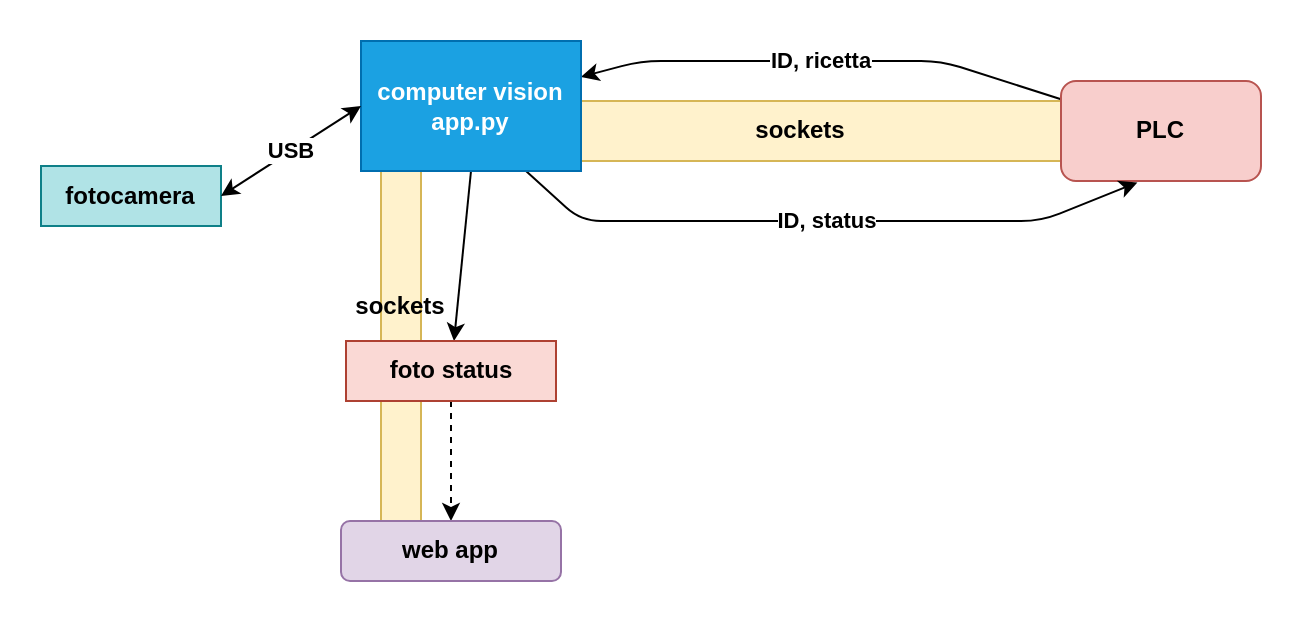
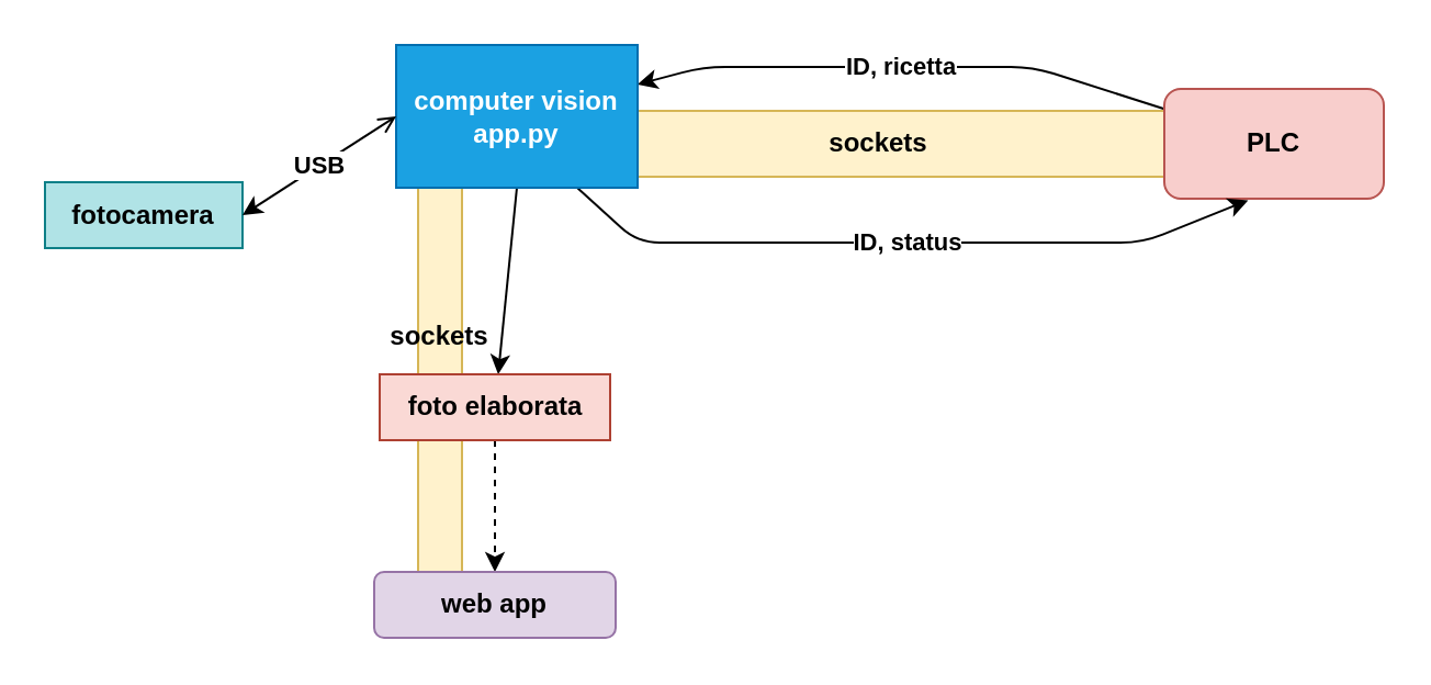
  <mxCell id="0" />
  <mxCell id="1" parent="0" />
  <mxCell id="2" value="&lt;b&gt;sockets&lt;/b&gt;" style="rounded=0;whiteSpace=wrap;html=1;fillColor=#fff2cc;strokeColor=#d6b656;" parent="1" vertex="1"><mxGeometry x="190" y="45" width="20" height="215" as="geometry" /></mxCell>
  <mxCell id="3" value="&lt;b&gt;sockets&lt;/b&gt;" style="rounded=0;whiteSpace=wrap;html=1;fillColor=#fff2cc;strokeColor=#d6b656;" parent="1" vertex="1"><mxGeometry x="230" y="50" width="340" height="30" as="geometry" /></mxCell>
  <mxCell id="4" value="ID, ricetta" style="edgeStyle=none;html=1;fontStyle=1" parent="1" source="5" target="8" edge="1"><mxGeometry x="0.008" relative="1" as="geometry"><Array as="points"><mxPoint x="470" y="30" /><mxPoint x="320" y="30" /></Array><mxPoint as="offset" /></mxGeometry></mxCell>
  <mxCell id="5" value="&lt;b&gt;PLC&lt;/b&gt;" style="rounded=1;whiteSpace=wrap;html=1;fillColor=#f8cecc;strokeColor=#b85450;" parent="1" vertex="1"><mxGeometry x="530" y="40" width="100" height="50" as="geometry" /></mxCell>
  <mxCell id="6" value="&lt;b&gt;ID, status&lt;/b&gt;" style="edgeStyle=none;html=1;exitX=0.75;exitY=1;exitDx=0;exitDy=0;entryX=0.382;entryY=1.014;entryDx=0;entryDy=0;entryPerimeter=0;" parent="1" source="8" target="5" edge="1"><mxGeometry relative="1" as="geometry"><Array as="points"><mxPoint x="290" y="110" /><mxPoint x="520" y="110" /></Array></mxGeometry></mxCell>
  <mxCell id="7" style="edgeStyle=none;html=1;exitX=0.5;exitY=1;exitDx=0;exitDy=0;" parent="1" source="8" target="12" edge="1"><mxGeometry relative="1" as="geometry" /></mxCell>
  <mxCell id="8" value="computer vision app.py" style="rounded=0;whiteSpace=wrap;html=1;fillColor=#1ba1e2;strokeColor=#006EAF;fontColor=#ffffff;fontStyle=1" parent="1" vertex="1"><mxGeometry x="180" y="20" width="110" height="65" as="geometry" /></mxCell>
  <mxCell id="9" value="fotocamera" style="rounded=0;whiteSpace=wrap;html=1;fillColor=#b0e3e6;strokeColor=#0e8088;fontStyle=1" parent="1" vertex="1"><mxGeometry x="20" y="82.5" width="90" height="30" as="geometry" /></mxCell>
- <mxCell id="10" value="&lt;b&gt;USB&lt;/b&gt;" style="endArrow=classic;startArrow=classic;html=1;exitX=1;exitY=0.5;exitDx=0;exitDy=0;entryX=0;entryY=0.5;entryDx=0;entryDy=0;" parent="1" source="9" target="8" edge="1"><mxGeometry width="50" height="50" relative="1" as="geometry"><mxPoint x="320" y="80" as="sourcePoint" /><mxPoint x="370" y="30" as="targetPoint" /></mxGeometry></mxCell>
+ <mxCell id="10" value="&lt;b&gt;USB&lt;/b&gt;" style="endArrow=open;startArrow=classic;html=1;exitX=1;exitY=0.5;exitDx=0;exitDy=0;entryX=0;entryY=0.5;entryDx=0;entryDy=0;" parent="1" source="9" target="8" edge="1"><mxGeometry width="50" height="50" relative="1" as="geometry"><mxPoint x="320" y="80" as="sourcePoint" /><mxPoint x="370" y="30" as="targetPoint" /></mxGeometry></mxCell>
  <mxCell id="11" style="edgeStyle=none;html=1;exitX=0.5;exitY=1;exitDx=0;exitDy=0;dashed=1;" parent="1" source="12" target="13" edge="1"><mxGeometry relative="1" as="geometry" /></mxCell>
- <mxCell id="12" value="foto status" style="rounded=0;whiteSpace=wrap;html=1;fillColor=#fad9d5;strokeColor=#ae4132;fontStyle=1" parent="1" vertex="1"><mxGeometry x="172.5" y="170" width="105" height="30" as="geometry" /></mxCell>
+ <mxCell id="12" value="foto elaborata" style="rounded=0;whiteSpace=wrap;html=1;fillColor=#fad9d5;strokeColor=#ae4132;fontStyle=1" parent="1" vertex="1"><mxGeometry x="172.5" y="170" width="105" height="30" as="geometry" /></mxCell>
  <mxCell id="13" value="web app" style="whiteSpace=wrap;html=1;fillColor=#e1d5e7;strokeColor=#9673a6;fontStyle=1;rounded=1;" parent="1" vertex="1"><mxGeometry x="170" y="260" width="110" height="30" as="geometry" /></mxCell>
